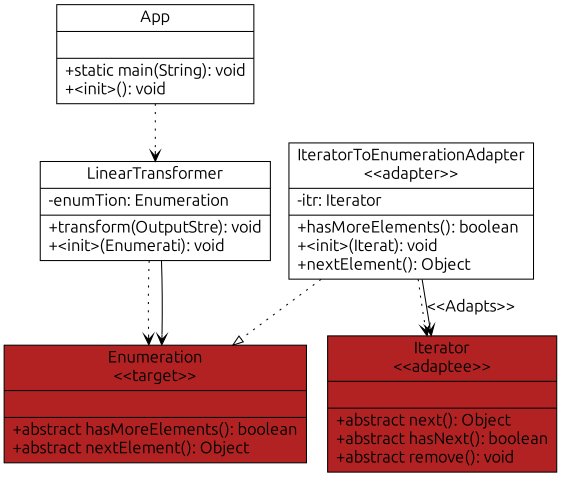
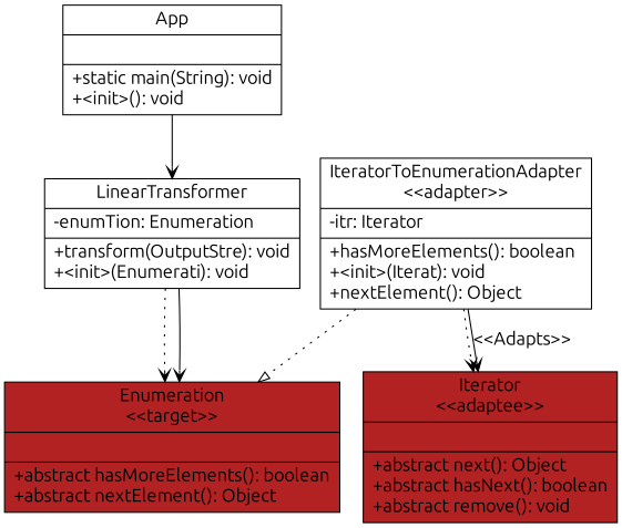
  digraph {
    fontname=Ubuntu
    fontsize=16
    node [color=black fillcolor=white fontname=Ubuntu fontsize=16 shape=record style=filled]
    edge [arrowhead=vee fontname=Ubuntu fontsize=16 style=dotted]
    n1 [label="{App| | +static main(String): void\l+\<init\>(): void\l}"]
    n2 [label="{LinearTransformer|-enumTion: Enumeration \l | +transform(OutputStre): void\l+\<init\>(Enumerati): void\l}"]
    n3 [fillcolor=firebrick label="{Enumeration\n\<\<target\>\>| | +abstract hasMoreElements(): boolean\l+abstract nextElement(): Object\l}"]
    n4 [label="{IteratorToEnumerationAdapter\n\<\<adapter\>\>|-itr: Iterator \l | +hasMoreElements(): boolean\l+\<init\>(Iterat): void\l+nextElement(): Object\l}"]
    n5 [fillcolor=firebrick label="{Iterator\n\<\<adaptee\>\>| | +abstract next(): Object\l+abstract hasNext(): boolean\l+abstract remove(): void\l}"]
-   n1 -> n2
+   n1 -> n2 [style=solid]
    n2 -> n3
    n2 -> n3 [style=""]
    n4 -> n3 [arrowhead=onormal]
    n4 -> n5
    n4 -> n5 [label="\<\<Adapts\>\>" style=""]
  }
